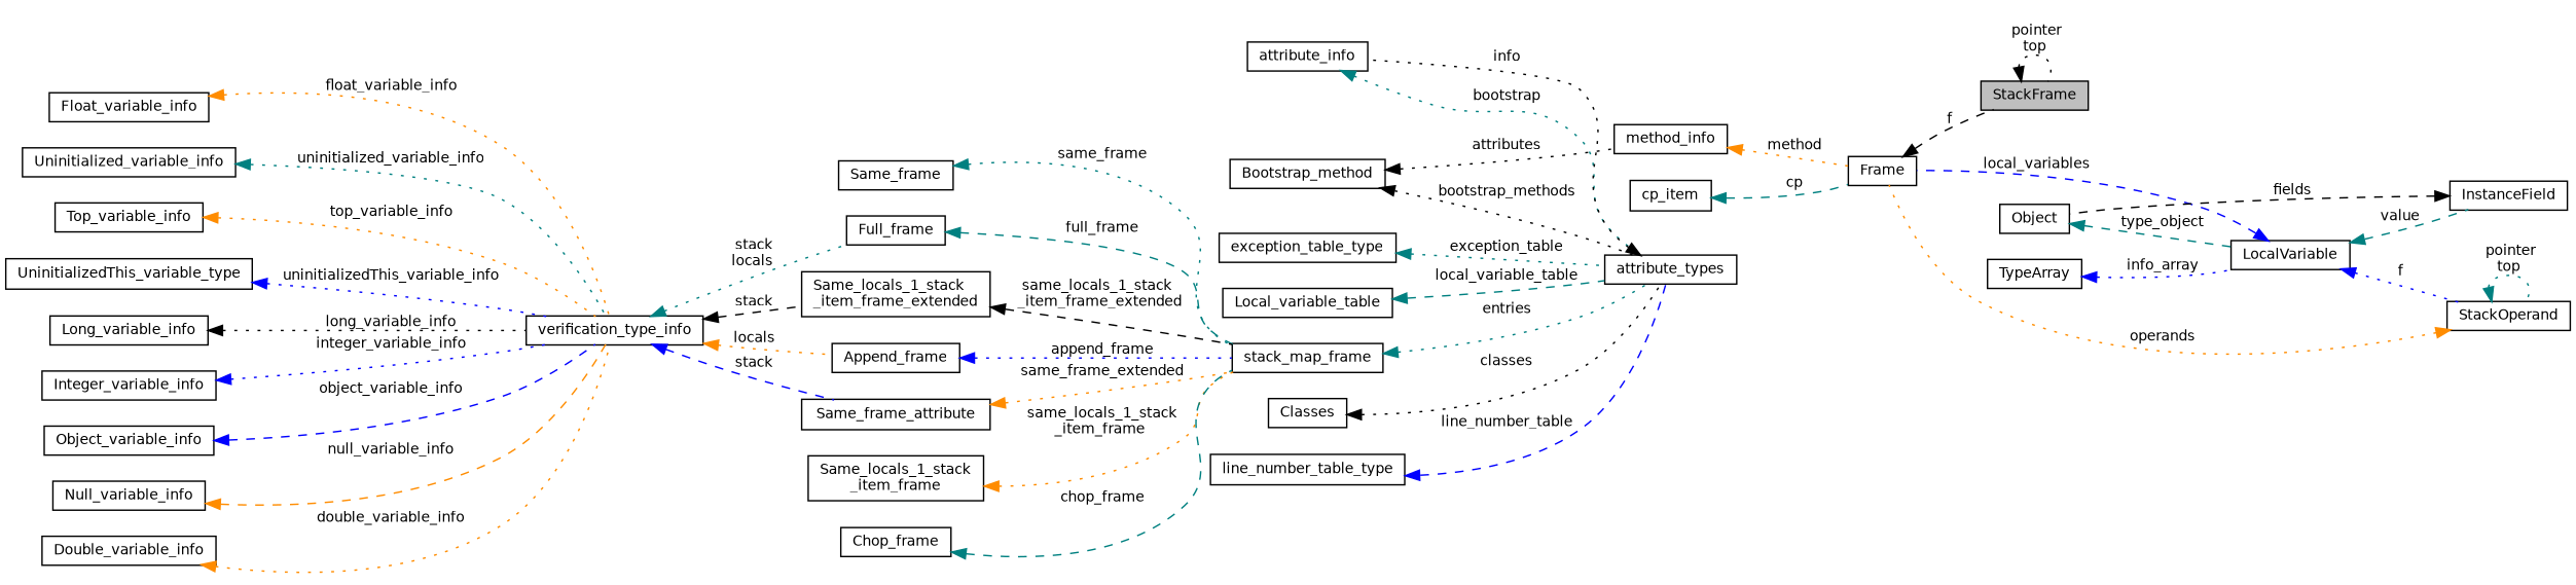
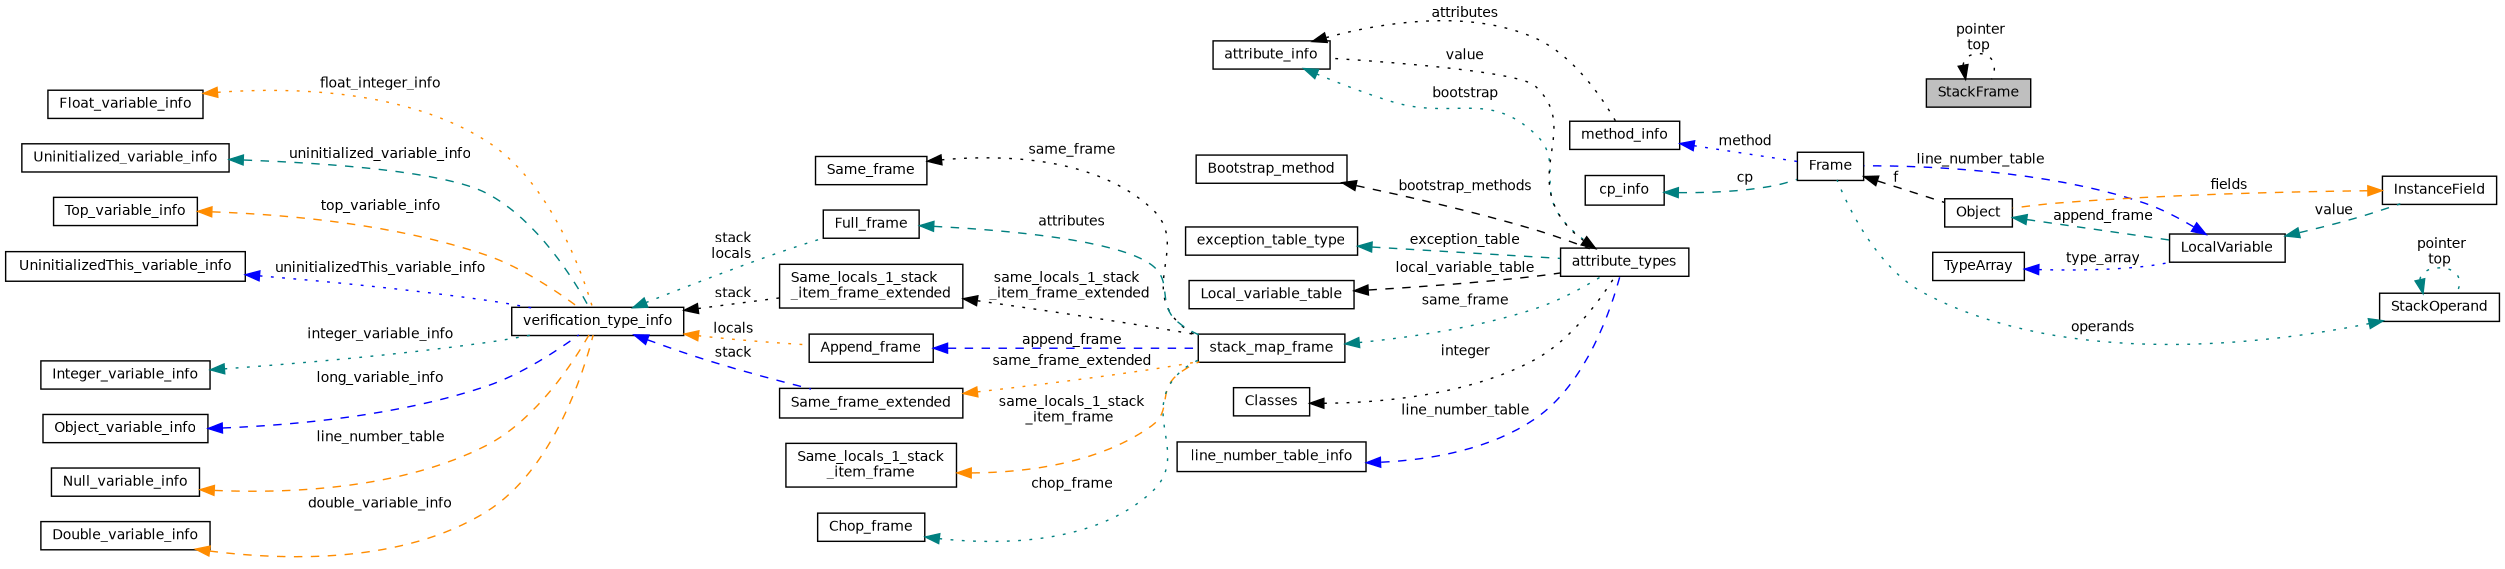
  digraph {
    rankdir=LR
    node [color=black fillcolor=white fontname=Helvetica fontsize=10 shape=record style=filled]
    edge [color=teal dir=back fontname=Helvetica fontsize=10 labelfontname=Helvetica labelfontsize=10 style=dotted]
    n1 [fillcolor=grey75 fontcolor=black height=0.2 label=StackFrame width=0.4]
    n2 [height=0.2 label=Frame width=0.4]
    n3 [height=0.2 label=method_info width=0.4]
    n4 [height=0.2 label=attribute_info width=0.4]
    n5 [height=0.2 label=attribute_types width=0.4]
    n6 [height=0.2 label=Bootstrap_method width=0.4]
    n7 [height=0.2 label=exception_table_type width=0.4]
    n8 [height=0.2 label=Local_variable_table width=0.4]
    n9 [height=0.2 label=stack_map_frame width=0.4]
    n10 [height=0.2 label=Same_frame width=0.4]
    n11 [height=0.2 label=Full_frame width=0.4]
    n12 [height=0.2 label=verification_type_info width=0.4]
    n13 [height=0.2 label="Same_locals_1_stack\l_item_frame_extended" width=0.4]
    n14 [height=0.2 label=Append_frame width=0.4]
-   n15 [height=0.2 label=Same_frame_attribute width=0.4]
+   n15 [height=0.2 label=Same_frame_extended width=0.4]
    n16 [height=0.2 label="Same_locals_1_stack\l_item_frame" width=0.4]
    n17 [height=0.2 label=Float_variable_info width=0.4]
    n18 [height=0.2 label=Uninitialized_variable_info width=0.4]
    n19 [height=0.2 label=Top_variable_info width=0.4]
-   n20 [height=0.2 label=UninitializedThis_variable_type width=0.4]
-   n21 [height=0.2 label=Long_variable_info width=0.4]
+   n20 [height=0.2 label=UninitializedThis_variable_info width=0.4]
    n22 [height=0.2 label=Integer_variable_info width=0.4]
    n23 [height=0.2 label=Object_variable_info width=0.4]
    n24 [height=0.2 label=Null_variable_info width=0.4]
    n25 [height=0.2 label=Double_variable_info width=0.4]
    n26 [height=0.2 label=Chop_frame width=0.4]
    n27 [height=0.2 label=Classes width=0.4]
-   n28 [height=0.2 label=line_number_table_type width=0.4]
-   n29 [height=0.2 label=cp_item width=0.4]
+   n28 [height=0.2 label=line_number_table_info width=0.4]
+   n29 [height=0.2 label=cp_info width=0.4]
    n30 [height=0.2 label=LocalVariable width=0.4]
    n31 [height=0.2 label=InstanceField width=0.4]
    n32 [height=0.2 label=StackOperand width=0.4]
    n33 [height=0.2 label=Object width=0.4]
    n34 [height=0.2 label=TypeArray width=0.4]
    n1 -> n1 [color=black label=" pointer\ntop"]
-   n2 -> n1 [color=black label=" f" style=dashed]
-   n3 -> n2 [color=darkorange label=" method"]
-   n6 -> n3 [color=black label=" attributes"]
+   n2 -> n33 [color=black label=" f" style=dashed]
+   n3 -> n2 [color=blue label=" method"]
+   n4 -> n3 [color=black label=" attributes"]
    n4 -> n5 [label=" bootstrap"]
-   n5 -> n4 [color=black label=" info"]
-   n6 -> n5 [color=black label=" bootstrap_methods"]
-   n7 -> n5 [label=" exception_table"]
-   n8 -> n5 [label=" local_variable_table" style=dashed]
-   n9 -> n5 [label=" entries"]
-   n10 -> n9 [label=" same_frame"]
-   n11 -> n9 [label=" full_frame" style=dashed]
+   n5 -> n4 [color=black label=" value"]
+   n6 -> n5 [color=black label=" bootstrap_methods" style=dashed]
+   n7 -> n5 [label=" exception_table" style=dashed]
+   n8 -> n5 [color=black label=" local_variable_table" style=dashed]
+   n9 -> n5 [label=" same_frame"]
+   n10 -> n9 [color=black label=" same_frame"]
+   n11 -> n9 [label=" attributes" style=dashed]
    n12 -> n11 [label=" stack\nlocals"]
-   n12 -> n13 [color=black label=" stack" style=dashed]
+   n12 -> n13 [color=black label=" stack"]
    n12 -> n14 [color=darkorange label=" locals"]
    n12 -> n15 [color=blue label=" stack" style=dashed]
-   n13 -> n9 [color=black label=" same_locals_1_stack\l_item_frame_extended" style=dashed]
-   n14 -> n9 [color=blue label=" append_frame"]
+   n13 -> n9 [color=black label=" same_locals_1_stack\l_item_frame_extended"]
+   n14 -> n9 [color=blue label=" append_frame" style=dashed]
    n15 -> n9 [color=darkorange label=" same_frame_extended"]
-   n16 -> n9 [color=darkorange label=" same_locals_1_stack\l_item_frame"]
-   n17 -> n12 [color=darkorange label=" float_variable_info"]
-   n18 -> n12 [label=" uninitialized_variable_info"]
-   n19 -> n12 [color=darkorange label=" top_variable_info"]
+   n16 -> n9 [color=darkorange label=" same_locals_1_stack\l_item_frame" style=dashed]
+   n17 -> n12 [color=darkorange label=" float_integer_info"]
+   n18 -> n12 [label=" uninitialized_variable_info" style=dashed]
+   n19 -> n12 [color=darkorange label=" top_variable_info" style=dashed]
    n20 -> n12 [color=blue label=" uninitializedThis_variable_info"]
-   n21 -> n12 [color=black label=" long_variable_info"]
-   n22 -> n12 [color=blue label=" integer_variable_info"]
-   n23 -> n12 [color=blue label=" object_variable_info" style=dashed]
-   n24 -> n12 [color=darkorange label=" null_variable_info" style=dashed]
-   n25 -> n12 [color=darkorange label=" double_variable_info"]
-   n26 -> n9 [label=" chop_frame" style=dashed]
-   n27 -> n5 [color=black label=" classes"]
+   n22 -> n12 [label=" integer_variable_info"]
+   n23 -> n12 [color=blue label=" long_variable_info" style=dashed]
+   n24 -> n12 [color=darkorange label=" line_number_table" style=dashed]
+   n25 -> n12 [color=darkorange label=" double_variable_info" style=dashed]
+   n26 -> n9 [label=" chop_frame"]
+   n27 -> n5 [color=black label=" integer"]
    n28 -> n5 [color=blue label=" line_number_table" style=dashed]
    n29 -> n2 [label=" cp" style=dashed]
-   n30 -> n2 [color=blue label=" local_variables" style=dashed]
+   n30 -> n2 [color=blue label=" line_number_table" style=dashed]
    n30 -> n31 [label=" value" style=dashed]
-   n30 -> n32 [color=blue label=" f"]
-   n31 -> n33 [color=black label=" fields" style=dashed]
-   n32 -> n2 [color=darkorange label=" operands"]
+   n31 -> n33 [color=darkorange label=" fields" style=dashed]
+   n32 -> n2 [label=" operands"]
    n32 -> n32 [label=" pointer\ntop"]
-   n33 -> n30 [label=" type_object" style=dashed]
-   n34 -> n30 [color=blue label=" info_array"]
+   n33 -> n30 [label=" append_frame" style=dashed]
+   n34 -> n30 [color=blue label=" type_array"]
  }
